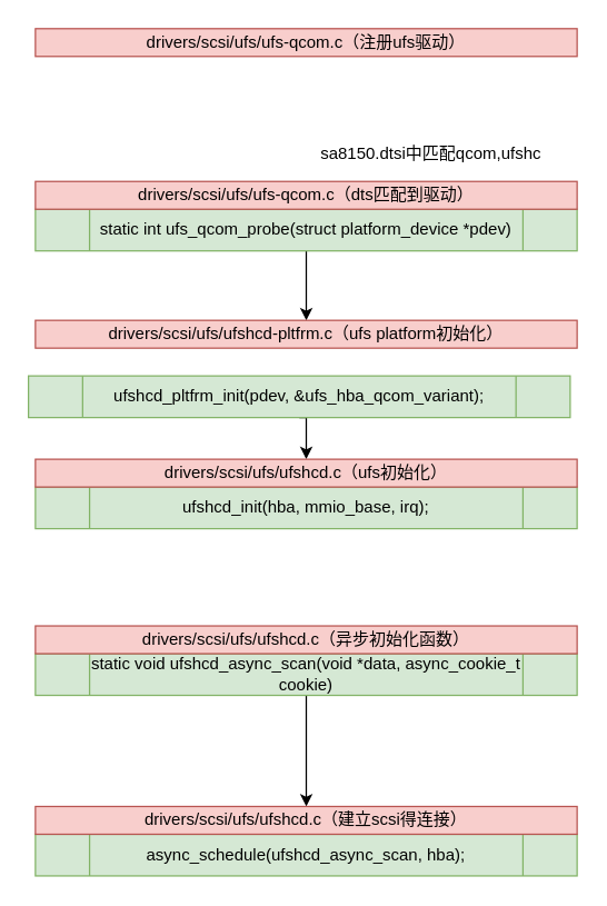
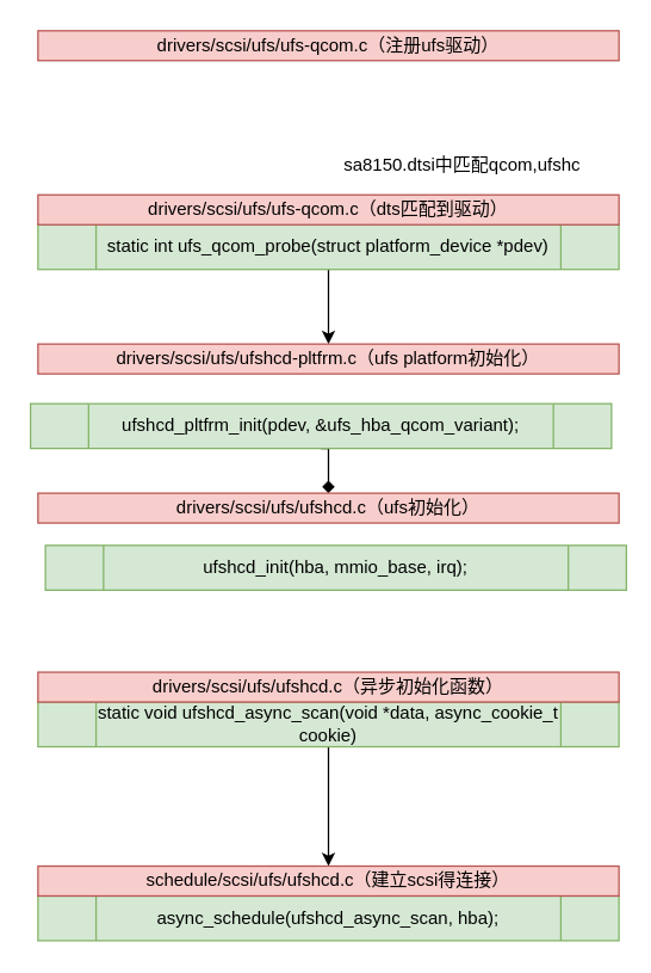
  <mxCell id="0" />
  <mxCell id="1" parent="0" />
  <mxCell id="2" value="drivers/scsi/ufs/ufs-qcom.c（注册ufs驱动）" style="text;html=1;strokeColor=#b85450;fillColor=#f8cecc;align=center;verticalAlign=middle;whiteSpace=wrap;rounded=0;" vertex="1" parent="1"><mxGeometry x="25" y="20" width="390" height="20" as="geometry" /></mxCell>
  <mxCell id="3" style="edgeStyle=orthogonalEdgeStyle;rounded=0;orthogonalLoop=1;jettySize=auto;html=1;exitX=0.5;exitY=1;exitDx=0;exitDy=0;entryX=0.5;entryY=0;entryDx=0;entryDy=0;" edge="1" parent="1" source="4" target="10"><mxGeometry relative="1" as="geometry" /></mxCell>
  <mxCell id="4" value="static int ufs_qcom_probe(struct platform_device *pdev)" style="shape=process;whiteSpace=wrap;html=1;backgroundOutline=1;fillColor=#d5e8d4;strokeColor=#82b366;" vertex="1" parent="1"><mxGeometry x="25" y="150" width="390" height="30" as="geometry" /></mxCell>
  <mxCell id="5" value="sa8150.dtsi中匹配qcom,ufshc" style="text;html=1;strokeColor=none;fillColor=none;align=center;verticalAlign=middle;whiteSpace=wrap;rounded=0;" vertex="1" parent="1"><mxGeometry x="210" y="100" width="200" height="20" as="geometry" /></mxCell>
- <mxCell id="6" style="edgeStyle=orthogonalEdgeStyle;rounded=0;orthogonalLoop=1;jettySize=auto;html=1;exitX=0.5;exitY=1;exitDx=0;exitDy=0;entryX=0.5;entryY=0;entryDx=0;entryDy=0;" edge="1" parent="1" source="7" target="11"><mxGeometry relative="1" as="geometry" /></mxCell>
+ <mxCell id="6" style="edgeStyle=orthogonalEdgeStyle;rounded=0;orthogonalLoop=1;jettySize=auto;html=1;exitX=0.5;exitY=1;exitDx=0;exitDy=0;entryX=0.5;entryY=0;entryDx=0;entryDy=0;endArrow=diamond;" edge="1" parent="1" source="7" target="11"><mxGeometry relative="1" as="geometry" /></mxCell>
  <mxCell id="7" value="ufshcd_pltfrm_init(pdev, &amp;amp;ufs_hba_qcom_variant);" style="shape=process;whiteSpace=wrap;html=1;backgroundOutline=1;fillColor=#d5e8d4;strokeColor=#82b366;" vertex="1" parent="1"><mxGeometry x="20" y="270" width="390" height="30" as="geometry" /></mxCell>
- <mxCell id="8" value="ufshcd_init(hba, mmio_base, irq);" style="shape=process;whiteSpace=wrap;html=1;backgroundOutline=1;fillColor=#d5e8d4;strokeColor=#82b366;" vertex="1" parent="1"><mxGeometry x="25" y="350" width="390" height="30" as="geometry" /></mxCell>
+ <mxCell id="8" value="ufshcd_init(hba, mmio_base, irq);" style="shape=process;whiteSpace=wrap;html=1;backgroundOutline=1;fillColor=#d5e8d4;strokeColor=#82b366;" vertex="1" parent="1"><mxGeometry x="30" y="365" width="390" height="30" as="geometry" /></mxCell>
  <mxCell id="9" value="drivers/scsi/ufs/ufs-qcom.c（dts匹配到驱动）" style="text;html=1;strokeColor=#b85450;fillColor=#f8cecc;align=center;verticalAlign=middle;whiteSpace=wrap;rounded=0;" vertex="1" parent="1"><mxGeometry x="25" y="130" width="390" height="20" as="geometry" /></mxCell>
  <mxCell id="10" value="drivers/scsi/ufs/ufshcd-pltfrm.c（ufs platform初始化）" style="text;html=1;strokeColor=#b85450;fillColor=#f8cecc;align=center;verticalAlign=middle;whiteSpace=wrap;rounded=0;" vertex="1" parent="1"><mxGeometry x="25" y="230" width="390" height="20" as="geometry" /></mxCell>
  <mxCell id="11" value="drivers/scsi/ufs/ufshcd.c（ufs初始化）" style="text;html=1;strokeColor=#b85450;fillColor=#f8cecc;align=center;verticalAlign=middle;whiteSpace=wrap;rounded=0;" vertex="1" parent="1"><mxGeometry x="25" y="330" width="390" height="20" as="geometry" /></mxCell>
  <mxCell id="12" style="edgeStyle=orthogonalEdgeStyle;rounded=0;orthogonalLoop=1;jettySize=auto;html=1;exitX=0.5;exitY=1;exitDx=0;exitDy=0;" edge="1" parent="1" source="13" target="16"><mxGeometry relative="1" as="geometry" /></mxCell>
  <mxCell id="13" value="static void ufshcd_async_scan(void *data, async_cookie_t cookie)" style="shape=process;whiteSpace=wrap;html=1;backgroundOutline=1;fillColor=#d5e8d4;strokeColor=#82b366;" vertex="1" parent="1"><mxGeometry x="25" y="470" width="390" height="30" as="geometry" /></mxCell>
  <mxCell id="14" value="drivers/scsi/ufs/ufshcd.c（异步初始化函数）" style="text;html=1;strokeColor=#b85450;fillColor=#f8cecc;align=center;verticalAlign=middle;whiteSpace=wrap;rounded=0;" vertex="1" parent="1"><mxGeometry x="25" y="450" width="390" height="20" as="geometry" /></mxCell>
  <mxCell id="15" value="async_schedule(ufshcd_async_scan, hba);" style="shape=process;whiteSpace=wrap;html=1;backgroundOutline=1;fillColor=#d5e8d4;strokeColor=#82b366;" vertex="1" parent="1"><mxGeometry x="25" y="600" width="390" height="30" as="geometry" /></mxCell>
- <mxCell id="16" value="drivers/scsi/ufs/ufshcd.c（建立scsi得连接）" style="text;html=1;strokeColor=#b85450;fillColor=#f8cecc;align=center;verticalAlign=middle;whiteSpace=wrap;rounded=0;" vertex="1" parent="1"><mxGeometry x="25" y="580" width="390" height="20" as="geometry" /></mxCell>
+ <mxCell id="16" value="schedule/scsi/ufs/ufshcd.c（建立scsi得连接）" style="text;html=1;strokeColor=#b85450;fillColor=#f8cecc;align=center;verticalAlign=middle;whiteSpace=wrap;rounded=0;" vertex="1" parent="1"><mxGeometry x="25" y="580" width="390" height="20" as="geometry" /></mxCell>
